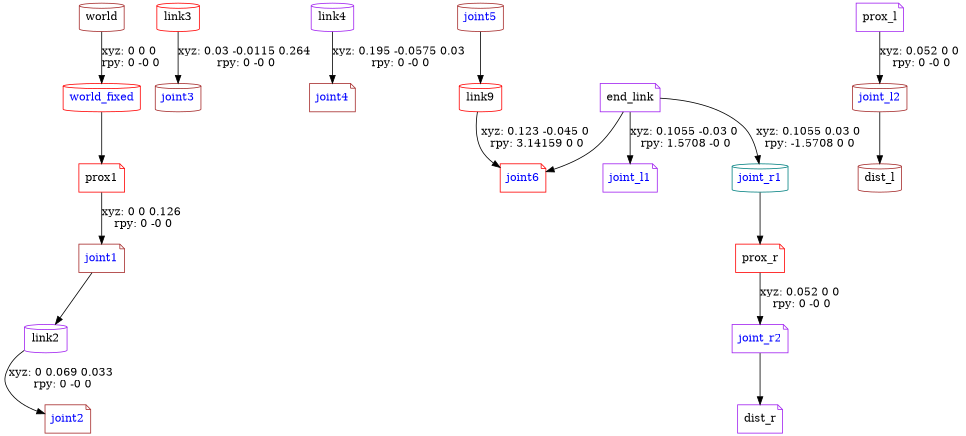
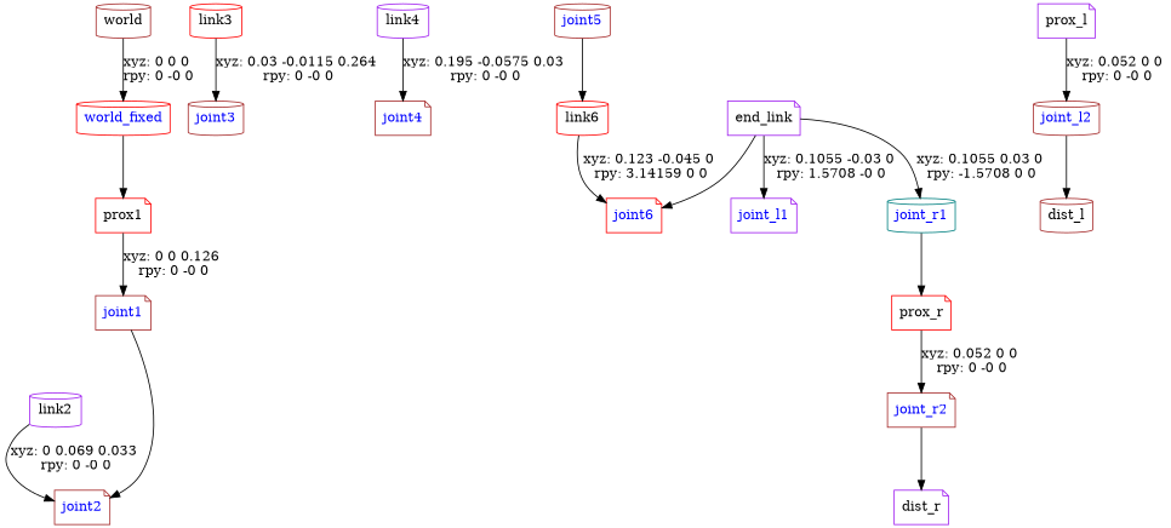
  digraph {
    node [color=brown shape=cylinder]
    n1 [label=world]
    world_fixed [color=red fontcolor=blue]
    n3 [color=red label=prox1 shape=note]
    joint1 [fontcolor=blue shape=note]
    n5 [color=purple label=link2]
    joint2 [fontcolor=blue shape=note]
    n7 [color=red label=link3]
    joint3 [fontcolor=blue]
    n9 [color=purple label=link4]
    joint4 [fontcolor=blue shape=note]
    joint5 [fontcolor=blue]
-   n12 [color=red label=link9]
+   n12 [color=red label=link6]
    joint6 [color=red fontcolor=blue shape=note]
    n14 [color=purple label=end_link shape=note]
    joint_l1 [color=purple fontcolor=blue shape=note]
    joint_r1 [color=teal fontcolor=blue]
    n17 [color=red label=prox_r shape=note]
    n18 [color=purple label=prox_l shape=note]
    joint_l2 [fontcolor=blue]
    n20 [label=dist_l]
-   joint_r2 [color=purple fontcolor=blue shape=note]
+   joint_r2 [fontcolor=blue shape=note]
    n22 [color=purple label=dist_r shape=note]
    n1 -> world_fixed [label="xyz: 0 0 0 \nrpy: 0 -0 0"]
    world_fixed -> n3
    n3 -> joint1 [label="xyz: 0 0 0.126 \nrpy: 0 -0 0"]
-   joint1 -> n5
+   joint1 -> joint2
    n5 -> joint2 [label="xyz: 0 0.069 0.033 \nrpy: 0 -0 0"]
    n7 -> joint3 [label="xyz: 0.03 -0.0115 0.264 \nrpy: 0 -0 0"]
    n9 -> joint4 [label="xyz: 0.195 -0.0575 0.03 \nrpy: 0 -0 0"]
    joint5 -> n12
    n12 -> joint6 [label="xyz: 0.123 -0.045 0 \nrpy: 3.14159 0 0"]
    n14 -> joint6
    n14 -> joint_l1 [label="xyz: 0.1055 -0.03 0 \nrpy: 1.5708 -0 0"]
    n14 -> joint_r1 [label="xyz: 0.1055 0.03 0 \nrpy: -1.5708 0 0"]
    joint_r1 -> n17
    n17 -> joint_r2 [label="xyz: 0.052 0 0 \nrpy: 0 -0 0"]
    n18 -> joint_l2 [label="xyz: 0.052 0 0 \nrpy: 0 -0 0"]
    joint_l2 -> n20
    joint_r2 -> n22
  }
